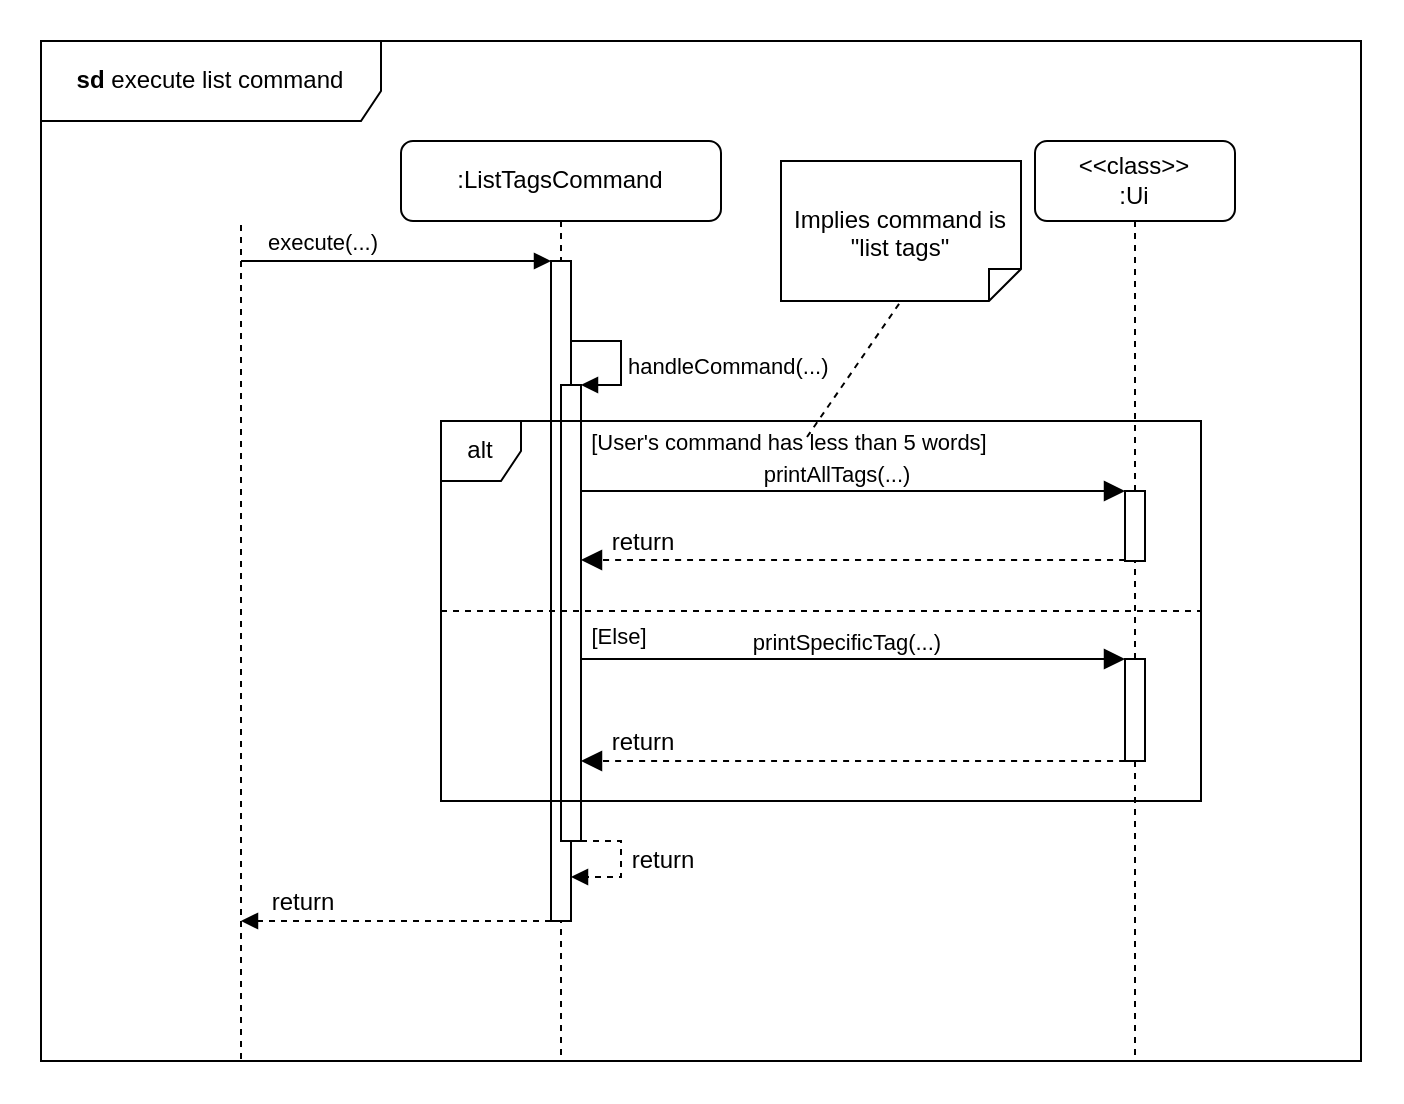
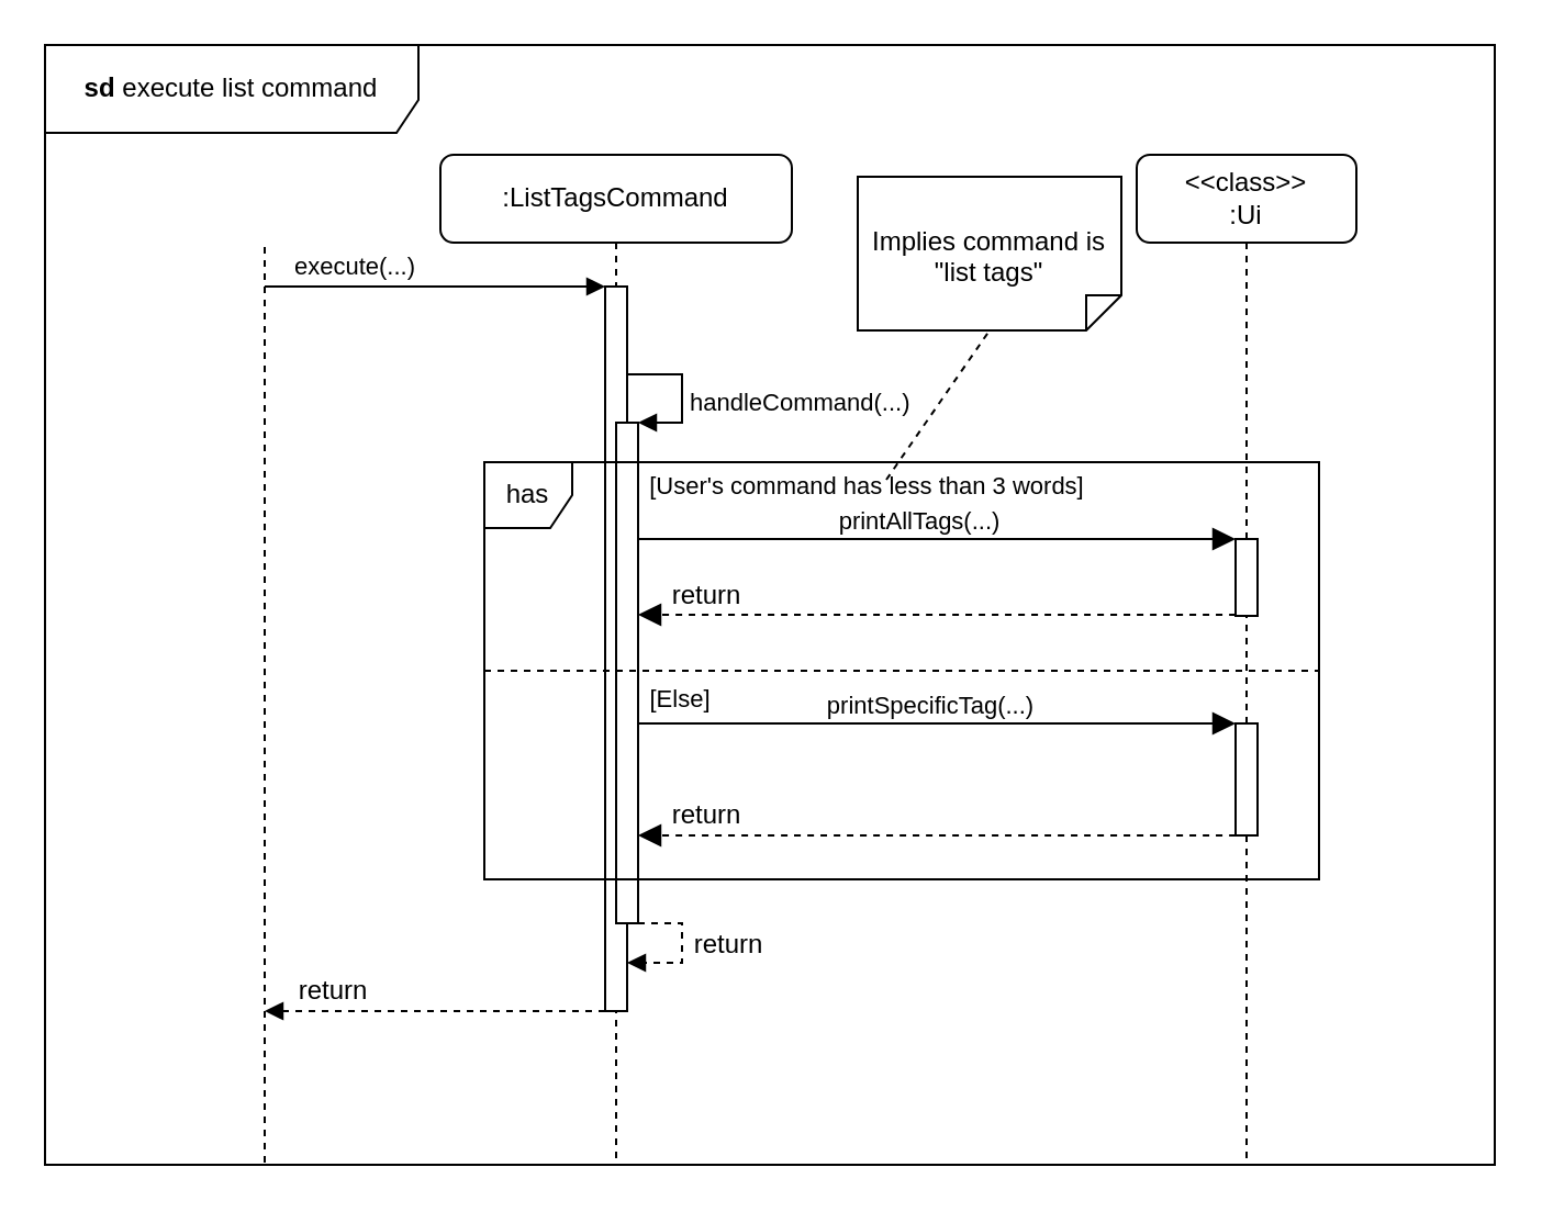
  <mxCell id="0" />
  <mxCell id="1" parent="0" />
  <mxCell id="2" value="" style="endArrow=none;dashed=1;html=1;rounded=0;" parent="1" edge="1"><mxGeometry width="50" height="50" relative="1" as="geometry"><mxPoint x="120" y="529" as="sourcePoint" /><mxPoint x="120" y="110" as="targetPoint" /></mxGeometry></mxCell>
  <mxCell id="3" value=":ListTagsCommand" style="shape=umlLifeline;perimeter=lifelinePerimeter;whiteSpace=wrap;html=1;container=1;dropTarget=0;collapsible=0;recursiveResize=0;outlineConnect=0;portConstraint=eastwest;newEdgeStyle={&quot;curved&quot;:0,&quot;rounded&quot;:0};rounded=1;" parent="1" vertex="1"><mxGeometry x="200" y="70" width="160" height="460" as="geometry" /></mxCell>
  <mxCell id="4" value="" style="html=1;points=[[0,0,0,0,5],[0,1,0,0,-5],[1,0,0,0,5],[1,1,0,0,-5]];perimeter=orthogonalPerimeter;outlineConnect=0;targetShapes=umlLifeline;portConstraint=eastwest;newEdgeStyle={&quot;curved&quot;:0,&quot;rounded&quot;:0};" parent="3" vertex="1"><mxGeometry x="75" y="60" width="10" height="330" as="geometry" /></mxCell>
  <mxCell id="5" value="" style="html=1;verticalAlign=bottom;labelBackgroundColor=none;endArrow=block;endFill=1;rounded=0;" parent="1" target="4" edge="1"><mxGeometry width="160" relative="1" as="geometry"><mxPoint x="120" y="130" as="sourcePoint" /><mxPoint x="260" y="130" as="targetPoint" /></mxGeometry></mxCell>
  <mxCell id="6" value="execute(...)" style="edgeLabel;html=1;align=center;verticalAlign=middle;resizable=0;points=[];" parent="5" vertex="1" connectable="0"><mxGeometry x="-0.382" relative="1" as="geometry"><mxPoint x="-8" y="-10" as="offset" /></mxGeometry></mxCell>
  <mxCell id="7" value="" style="html=1;points=[[0,0,0,0,5],[0,1,0,0,-5],[1,0,0,0,5],[1,1,0,0,-5]];perimeter=orthogonalPerimeter;outlineConnect=0;targetShapes=umlLifeline;portConstraint=eastwest;newEdgeStyle={&quot;curved&quot;:0,&quot;rounded&quot;:0};" parent="1" vertex="1"><mxGeometry x="280" y="192" width="10" height="228" as="geometry" /></mxCell>
  <mxCell id="8" value="handleCommand(...)" style="html=1;align=left;spacingLeft=2;endArrow=block;rounded=0;edgeStyle=orthogonalEdgeStyle;curved=0;rounded=0;" parent="1" source="4" edge="1"><mxGeometry x="0.129" relative="1" as="geometry"><mxPoint x="285" y="162" as="sourcePoint" /><Array as="points"><mxPoint x="310" y="170" /><mxPoint x="310" y="192" /></Array><mxPoint x="290" y="192" as="targetPoint" /><mxPoint as="offset" /></mxGeometry></mxCell>
  <mxCell id="9" value="" style="html=1;align=left;spacingLeft=2;endArrow=block;rounded=0;edgeStyle=orthogonalEdgeStyle;curved=0;rounded=0;dashed=1;" parent="1" edge="1"><mxGeometry x="0.129" relative="1" as="geometry"><mxPoint x="290" y="420" as="sourcePoint" /><Array as="points"><mxPoint x="310" y="420" /><mxPoint x="310" y="438" /></Array><mxPoint x="285" y="438" as="targetPoint" /><mxPoint as="offset" /></mxGeometry></mxCell>
  <mxCell id="10" value="return" style="edgeLabel;html=1;align=center;verticalAlign=middle;resizable=0;points=[];fontSize=12;" parent="9" vertex="1" connectable="0"><mxGeometry x="-0.079" relative="1" as="geometry"><mxPoint x="20" as="offset" /></mxGeometry></mxCell>
  <mxCell id="11" value="&amp;lt;&amp;lt;class&amp;gt;&amp;gt;&lt;div&gt;:Ui&lt;/div&gt;" style="shape=umlLifeline;perimeter=lifelinePerimeter;whiteSpace=wrap;html=1;container=1;dropTarget=0;collapsible=0;recursiveResize=0;outlineConnect=0;portConstraint=eastwest;newEdgeStyle={&quot;curved&quot;:0,&quot;rounded&quot;:0};rounded=1;" parent="1" vertex="1"><mxGeometry x="517" y="70" width="100" height="460" as="geometry" /></mxCell>
  <mxCell id="12" value="" style="html=1;points=[[0,0,0,0,5],[0,1,0,0,-5],[1,0,0,0,5],[1,1,0,0,-5]];perimeter=orthogonalPerimeter;outlineConnect=0;targetShapes=umlLifeline;portConstraint=eastwest;newEdgeStyle={&quot;curved&quot;:0,&quot;rounded&quot;:0};" parent="11" vertex="1"><mxGeometry x="45" y="175" width="10" height="35" as="geometry" /></mxCell>
  <mxCell id="13" value="" style="html=1;points=[[0,0,0,0,5],[0,1,0,0,-5],[1,0,0,0,5],[1,1,0,0,-5]];perimeter=orthogonalPerimeter;outlineConnect=0;targetShapes=umlLifeline;portConstraint=eastwest;newEdgeStyle={&quot;curved&quot;:0,&quot;rounded&quot;:0};" parent="11" vertex="1"><mxGeometry x="45" y="259" width="10" height="51" as="geometry" /></mxCell>
  <mxCell id="14" value="" style="html=1;verticalAlign=bottom;labelBackgroundColor=none;endArrow=block;endFill=1;dashed=1;rounded=0;" parent="1" source="4" edge="1"><mxGeometry width="160" relative="1" as="geometry"><mxPoint x="260" y="910" as="sourcePoint" /><mxPoint x="120" y="460" as="targetPoint" /></mxGeometry></mxCell>
  <mxCell id="15" value="return" style="edgeLabel;html=1;align=center;verticalAlign=middle;resizable=0;points=[];fontSize=12;" parent="14" vertex="1" connectable="0"><mxGeometry x="-0.445" y="-4" relative="1" as="geometry"><mxPoint x="-82" y="-6" as="offset" /></mxGeometry></mxCell>
  <mxCell id="16" value="&lt;b&gt;sd&lt;/b&gt;&amp;nbsp;execute list command" style="shape=umlFrame;whiteSpace=wrap;html=1;pointerEvents=0;width=170;height=40;" parent="1" vertex="1"><mxGeometry x="20" y="20" width="660" height="510" as="geometry" /></mxCell>
- <mxCell id="17" value="alt" style="shape=umlFrame;whiteSpace=wrap;html=1;pointerEvents=0;recursiveResize=0;container=1;collapsible=0;width=40;height=30;" parent="1" vertex="1"><mxGeometry x="220" y="210" width="380" height="190" as="geometry" /></mxCell>
- <mxCell id="18" value="&lt;div&gt;&lt;span style=&quot;font-size: 11px;&quot;&gt;[User's command has less than 5 words]&lt;/span&gt;&lt;/div&gt;" style="text;html=1;align=center;verticalAlign=middle;resizable=0;points=[];autosize=1;strokeColor=none;fillColor=none;fontSize=16;" parent="17" vertex="1"><mxGeometry x="64" y="-6" width="220" height="30" as="geometry" /></mxCell>
+ <mxCell id="17" value="has" style="shape=umlFrame;whiteSpace=wrap;html=1;pointerEvents=0;recursiveResize=0;container=1;collapsible=0;width=40;height=30;" parent="1" vertex="1"><mxGeometry x="220" y="210" width="380" height="190" as="geometry" /></mxCell>
+ <mxCell id="18" value="&lt;div&gt;&lt;span style=&quot;font-size: 11px;&quot;&gt;[User's command has less than 3 words]&lt;/span&gt;&lt;/div&gt;" style="text;html=1;align=center;verticalAlign=middle;resizable=0;points=[];autosize=1;strokeColor=none;fillColor=none;fontSize=16;" parent="17" vertex="1"><mxGeometry x="64" y="-6" width="220" height="30" as="geometry" /></mxCell>
  <mxCell id="19" value="" style="html=1;verticalAlign=bottom;endArrow=block;curved=0;rounded=0;fontSize=12;startSize=8;endSize=8;" parent="17" edge="1"><mxGeometry x="-1" y="-50" width="80" relative="1" as="geometry"><mxPoint x="70" y="35" as="sourcePoint" /><mxPoint x="342" y="35" as="targetPoint" /><mxPoint x="-30" y="-10" as="offset" /></mxGeometry></mxCell>
  <mxCell id="20" value="&lt;font style=&quot;font-size: 11px;&quot;&gt;printAllTags(...)&lt;/font&gt;" style="edgeLabel;html=1;align=center;verticalAlign=middle;resizable=0;points=[];fontSize=12;" parent="19" vertex="1" connectable="0"><mxGeometry x="-0.371" relative="1" as="geometry"><mxPoint x="41" y="-9" as="offset" /></mxGeometry></mxCell>
  <mxCell id="21" value="" style="line;strokeWidth=1;fillColor=none;align=left;verticalAlign=middle;spacingTop=-1;spacingLeft=3;spacingRight=3;rotatable=0;labelPosition=right;points=[];portConstraint=eastwest;strokeColor=inherit;dashed=1;" parent="17" vertex="1"><mxGeometry y="91" width="380" height="8" as="geometry" /></mxCell>
  <mxCell id="22" value="&lt;div&gt;&lt;span style=&quot;font-size: 11px;&quot;&gt;[Else]&lt;/span&gt;&lt;/div&gt;" style="text;html=1;align=center;verticalAlign=middle;resizable=0;points=[];autosize=1;strokeColor=none;fillColor=none;fontSize=16;" parent="17" vertex="1"><mxGeometry x="64" y="91" width="50" height="30" as="geometry" /></mxCell>
  <mxCell id="23" value="" style="html=1;verticalAlign=bottom;labelBackgroundColor=none;endArrow=block;endFill=1;rounded=0;fontSize=12;startSize=8;endSize=8;curved=1;" parent="17" edge="1"><mxGeometry width="160" relative="1" as="geometry"><mxPoint x="70" y="119.0" as="sourcePoint" /><mxPoint x="342" y="119.0" as="targetPoint" /></mxGeometry></mxCell>
  <mxCell id="24" value="&lt;font style=&quot;font-size: 11px;&quot;&gt;printSpecificTag(...)&lt;/font&gt;" style="edgeLabel;html=1;align=center;verticalAlign=middle;resizable=0;points=[];fontSize=12;" parent="23" vertex="1" connectable="0"><mxGeometry x="0.376" y="-2" relative="1" as="geometry"><mxPoint x="-55" y="-11" as="offset" /></mxGeometry></mxCell>
  <mxCell id="25" value="" style="html=1;verticalAlign=bottom;labelBackgroundColor=none;endArrow=block;endFill=1;dashed=1;rounded=0;fontSize=12;startSize=8;endSize=8;curved=1;" parent="17" edge="1"><mxGeometry width="160" relative="1" as="geometry"><mxPoint x="342" y="170" as="sourcePoint" /><mxPoint x="70" y="170" as="targetPoint" /></mxGeometry></mxCell>
  <mxCell id="26" value="return" style="edgeLabel;html=1;align=center;verticalAlign=middle;resizable=0;points=[];fontSize=12;" parent="25" vertex="1" connectable="0"><mxGeometry x="0.279" y="-1" relative="1" as="geometry"><mxPoint x="-68" y="-9" as="offset" /></mxGeometry></mxCell>
  <mxCell id="27" value="Implies command is &quot;list tags&quot;" style="shape=note2;boundedLbl=1;whiteSpace=wrap;html=1;size=16;verticalAlign=top;align=center;flipV=1;" parent="1" vertex="1"><mxGeometry x="390" y="80" width="120" height="70" as="geometry" /></mxCell>
  <mxCell id="28" value="" style="endArrow=none;dashed=1;html=1;rounded=0;fontSize=12;startSize=8;endSize=8;curved=1;entryX=0.5;entryY=0;entryDx=0;entryDy=0;entryPerimeter=0;" parent="1" target="27" edge="1"><mxGeometry width="50" height="50" relative="1" as="geometry"><mxPoint x="403" y="218" as="sourcePoint" /><mxPoint x="480" y="142" as="targetPoint" /></mxGeometry></mxCell>
  <mxCell id="29" value="" style="html=1;verticalAlign=bottom;labelBackgroundColor=none;endArrow=block;endFill=1;dashed=1;rounded=0;fontSize=12;startSize=8;endSize=8;curved=1;" parent="1" edge="1"><mxGeometry width="160" relative="1" as="geometry"><mxPoint x="562" y="279.5" as="sourcePoint" /><mxPoint x="290" y="279.5" as="targetPoint" /></mxGeometry></mxCell>
  <mxCell id="30" value="return" style="edgeLabel;html=1;align=center;verticalAlign=middle;resizable=0;points=[];fontSize=12;" parent="29" vertex="1" connectable="0"><mxGeometry x="0.279" y="-2" relative="1" as="geometry"><mxPoint x="-68" y="-7" as="offset" /></mxGeometry></mxCell>
